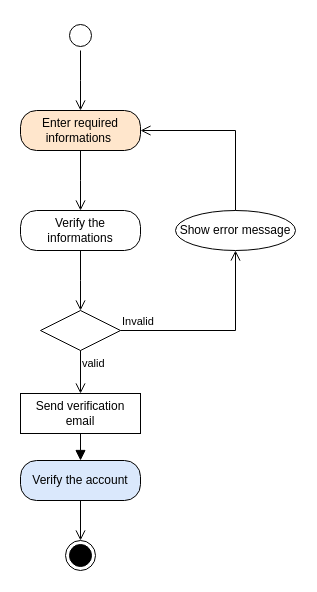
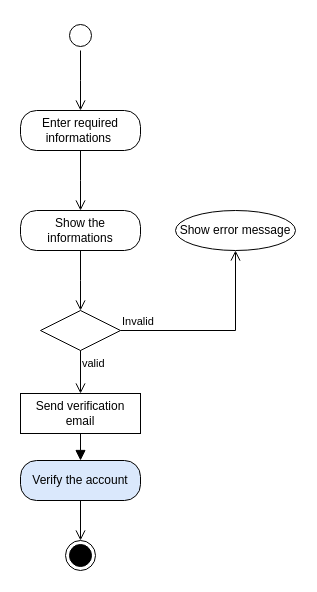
  <mxCell id="0" />
  <mxCell id="1" parent="0" />
  <mxCell id="2" value="" style="ellipse;html=1;shape=startState;labelBackgroundColor=none;" parent="1" vertex="1"><mxGeometry x="65" y="20" width="30" height="30" as="geometry" /></mxCell>
  <mxCell id="3" value="" style="edgeStyle=orthogonalEdgeStyle;html=1;verticalAlign=bottom;endArrow=open;endSize=8;rounded=0;labelBackgroundColor=none;fontColor=default;" parent="1" source="2" edge="1"><mxGeometry relative="1" as="geometry"><mxPoint x="80" y="110" as="targetPoint" /></mxGeometry></mxCell>
- <mxCell id="4" value="Enter required informations&amp;nbsp;" style="rounded=1;whiteSpace=wrap;html=1;arcSize=40;labelBackgroundColor=none;fillColor=#ffe6cc;" parent="1" vertex="1"><mxGeometry x="20" y="110" width="120" height="40" as="geometry" /></mxCell>
+ <mxCell id="4" value="Enter required informations&amp;nbsp;" style="rounded=1;whiteSpace=wrap;html=1;arcSize=40;labelBackgroundColor=none;" parent="1" vertex="1"><mxGeometry x="20" y="110" width="120" height="40" as="geometry" /></mxCell>
  <mxCell id="5" value="" style="edgeStyle=orthogonalEdgeStyle;html=1;verticalAlign=bottom;endArrow=open;endSize=8;rounded=0;labelBackgroundColor=none;fontColor=default;" parent="1" source="4" edge="1"><mxGeometry relative="1" as="geometry"><mxPoint x="80" y="210" as="targetPoint" /></mxGeometry></mxCell>
- <mxCell id="6" value="Verify the informations" style="rounded=1;whiteSpace=wrap;html=1;arcSize=40;labelBackgroundColor=none;" parent="1" vertex="1"><mxGeometry x="20" y="210" width="120" height="40" as="geometry" /></mxCell>
+ <mxCell id="6" value="Show the informations" style="rounded=1;whiteSpace=wrap;html=1;arcSize=40;labelBackgroundColor=none;" parent="1" vertex="1"><mxGeometry x="20" y="210" width="120" height="40" as="geometry" /></mxCell>
  <mxCell id="7" value="" style="edgeStyle=orthogonalEdgeStyle;html=1;verticalAlign=bottom;endArrow=open;endSize=8;rounded=0;labelBackgroundColor=none;fontColor=default;" parent="1" source="6" edge="1"><mxGeometry relative="1" as="geometry"><mxPoint x="80" y="310" as="targetPoint" /></mxGeometry></mxCell>
  <mxCell id="8" value="" style="rhombus;whiteSpace=wrap;html=1;labelBackgroundColor=none;" parent="1" vertex="1"><mxGeometry x="40" y="310" width="80" height="40" as="geometry" /></mxCell>
  <mxCell id="9" value="Invalid" style="edgeStyle=orthogonalEdgeStyle;html=1;align=left;verticalAlign=bottom;endArrow=open;endSize=8;rounded=0;entryX=0.5;entryY=1;entryDx=0;entryDy=0;labelBackgroundColor=none;fontColor=default;" parent="1" source="8" target="11" edge="1"><mxGeometry x="-1" relative="1" as="geometry"><mxPoint x="215" y="330" as="targetPoint" /></mxGeometry></mxCell>
  <mxCell id="10" value="valid" style="edgeStyle=orthogonalEdgeStyle;html=1;align=left;verticalAlign=top;endArrow=open;endSize=8;rounded=0;labelBackgroundColor=none;fontColor=default;entryX=0.5;entryY=0;entryDx=0;entryDy=0;" parent="1" source="8" edge="1" target="13"><mxGeometry x="-1" relative="1" as="geometry"><mxPoint x="80" y="413" as="targetPoint" /><mxPoint as="offset" /></mxGeometry></mxCell>
  <mxCell id="11" value="Show error message" style="ellipse;whiteSpace=wrap;html=1;arcSize=40;labelBackgroundColor=none;" parent="1" vertex="1"><mxGeometry x="175" y="210" width="120" height="40" as="geometry" /></mxCell>
- <mxCell id="12" value="" style="edgeStyle=orthogonalEdgeStyle;html=1;verticalAlign=bottom;endArrow=open;endSize=8;rounded=0;entryX=1;entryY=0.5;entryDx=0;entryDy=0;labelBackgroundColor=none;fontColor=default;" parent="1" source="11" target="4" edge="1"><mxGeometry relative="1" as="geometry"><mxPoint x="235" y="310" as="targetPoint" /><Array as="points"><mxPoint x="235" y="130" /></Array></mxGeometry></mxCell>
  <mxCell id="13" value="Send verification email" style="whiteSpace=wrap;html=1;arcSize=40;labelBackgroundColor=none;rounded=0;" parent="1" vertex="1"><mxGeometry x="20" y="393" width="120" height="40" as="geometry" /></mxCell>
  <mxCell id="14" value="" style="edgeStyle=orthogonalEdgeStyle;html=1;verticalAlign=bottom;endArrow=block;endSize=8;rounded=0;entryX=0.5;entryY=0;entryDx=0;entryDy=0;labelBackgroundColor=none;fontColor=default;" parent="1" source="13" target="15" edge="1"><mxGeometry relative="1" as="geometry"><mxPoint x="80" y="513" as="targetPoint" /></mxGeometry></mxCell>
  <mxCell id="15" value="Verify the account" style="rounded=1;whiteSpace=wrap;html=1;arcSize=40;labelBackgroundColor=none;fillColor=#dae8fc;" parent="1" vertex="1"><mxGeometry x="20" y="460" width="120" height="40" as="geometry" /></mxCell>
  <mxCell id="16" value="" style="edgeStyle=orthogonalEdgeStyle;html=1;verticalAlign=bottom;endArrow=open;endSize=8;rounded=0;labelBackgroundColor=none;fontColor=default;entryX=0.5;entryY=0;entryDx=0;entryDy=0;" parent="1" source="15" edge="1" target="17"><mxGeometry relative="1" as="geometry"><mxPoint x="80" y="530" as="targetPoint" /></mxGeometry></mxCell>
  <mxCell id="17" value="" style="ellipse;html=1;shape=endState;fillColor=strokeColor;" vertex="1" parent="1"><mxGeometry x="65" y="540" width="30" height="30" as="geometry" /></mxCell>
